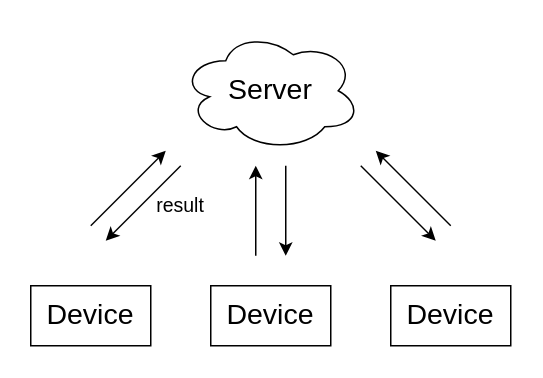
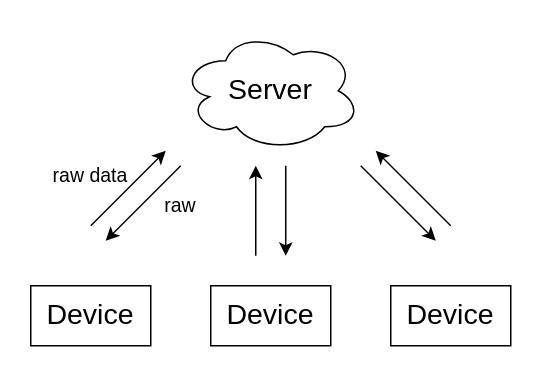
  <mxCell id="0" />
  <mxCell id="1" parent="0" />
  <mxCell id="2" value="&lt;font style=&quot;font-size: 19px;&quot;&gt;Server&lt;/font&gt;" style="ellipse;shape=cloud;whiteSpace=wrap;html=1;fillColor=none;" parent="1" vertex="1"><mxGeometry x="120" y="20" width="120" height="80" as="geometry" /></mxCell>
  <mxCell id="3" value="Device" style="rounded=0;whiteSpace=wrap;html=1;fontSize=19;fillColor=none;" parent="1" vertex="1"><mxGeometry x="20" y="190" width="80" height="40" as="geometry" /></mxCell>
  <mxCell id="4" value="Device" style="rounded=0;whiteSpace=wrap;html=1;fontSize=19;fillColor=none;" parent="1" vertex="1"><mxGeometry x="140" y="190" width="80" height="40" as="geometry" /></mxCell>
  <mxCell id="5" value="Device" style="rounded=0;whiteSpace=wrap;html=1;fontSize=19;fillColor=none;" parent="1" vertex="1"><mxGeometry x="260" y="190" width="80" height="40" as="geometry" /></mxCell>
  <mxCell id="6" value="" style="endArrow=classic;html=1;rounded=0;fontSize=19;" parent="1" edge="1"><mxGeometry width="50" height="50" relative="1" as="geometry"><mxPoint x="60" y="150" as="sourcePoint" /><mxPoint x="110" y="100" as="targetPoint" /></mxGeometry></mxCell>
  <mxCell id="7" value="" style="endArrow=classic;html=1;rounded=0;fontSize=19;" parent="1" edge="1"><mxGeometry width="50" height="50" relative="1" as="geometry"><mxPoint x="300" y="150" as="sourcePoint" /><mxPoint x="250" y="100" as="targetPoint" /></mxGeometry></mxCell>
  <mxCell id="8" value="" style="endArrow=classic;html=1;rounded=0;fontSize=19;" parent="1" edge="1"><mxGeometry width="50" height="50" relative="1" as="geometry"><mxPoint x="170" y="170" as="sourcePoint" /><mxPoint x="170" y="110" as="targetPoint" /></mxGeometry></mxCell>
+ <mxCell id="9" value="&lt;font style=&quot;font-size: 13px;&quot;&gt;raw data&lt;/font&gt;" style="text;html=1;strokeColor=none;fillColor=none;align=center;verticalAlign=middle;whiteSpace=wrap;rounded=0;fontSize=19;" parent="1" vertex="1"><mxGeometry x="30" y="100" width="60" height="30" as="geometry" /></mxCell>
  <mxCell id="10" value="" style="endArrow=classic;html=1;rounded=0;fontSize=19;" parent="1" edge="1"><mxGeometry width="50" height="50" relative="1" as="geometry"><mxPoint x="120" y="110" as="sourcePoint" /><mxPoint x="70" y="160" as="targetPoint" /></mxGeometry></mxCell>
  <mxCell id="11" value="" style="endArrow=classic;html=1;rounded=0;fontSize=19;" parent="1" edge="1"><mxGeometry width="50" height="50" relative="1" as="geometry"><mxPoint x="240" y="110" as="sourcePoint" /><mxPoint x="290" y="160" as="targetPoint" /></mxGeometry></mxCell>
  <mxCell id="12" value="" style="endArrow=classic;html=1;rounded=0;fontSize=19;" parent="1" edge="1"><mxGeometry width="50" height="50" relative="1" as="geometry"><mxPoint x="190" y="110" as="sourcePoint" /><mxPoint x="190" y="170" as="targetPoint" /></mxGeometry></mxCell>
- <mxCell id="13" value="&lt;font style=&quot;font-size: 13px;&quot;&gt;result&lt;/font&gt;" style="text;html=1;strokeColor=none;fillColor=none;align=center;verticalAlign=middle;whiteSpace=wrap;rounded=0;fontSize=19;" parent="1" vertex="1"><mxGeometry x="90" y="120" width="60" height="30" as="geometry" /></mxCell>
+ <mxCell id="13" value="&lt;font style=&quot;font-size: 13px;&quot;&gt;raw&lt;/font&gt;" style="text;html=1;strokeColor=none;fillColor=none;align=center;verticalAlign=middle;whiteSpace=wrap;rounded=0;fontSize=19;" parent="1" vertex="1"><mxGeometry x="90" y="120" width="60" height="30" as="geometry" /></mxCell>
